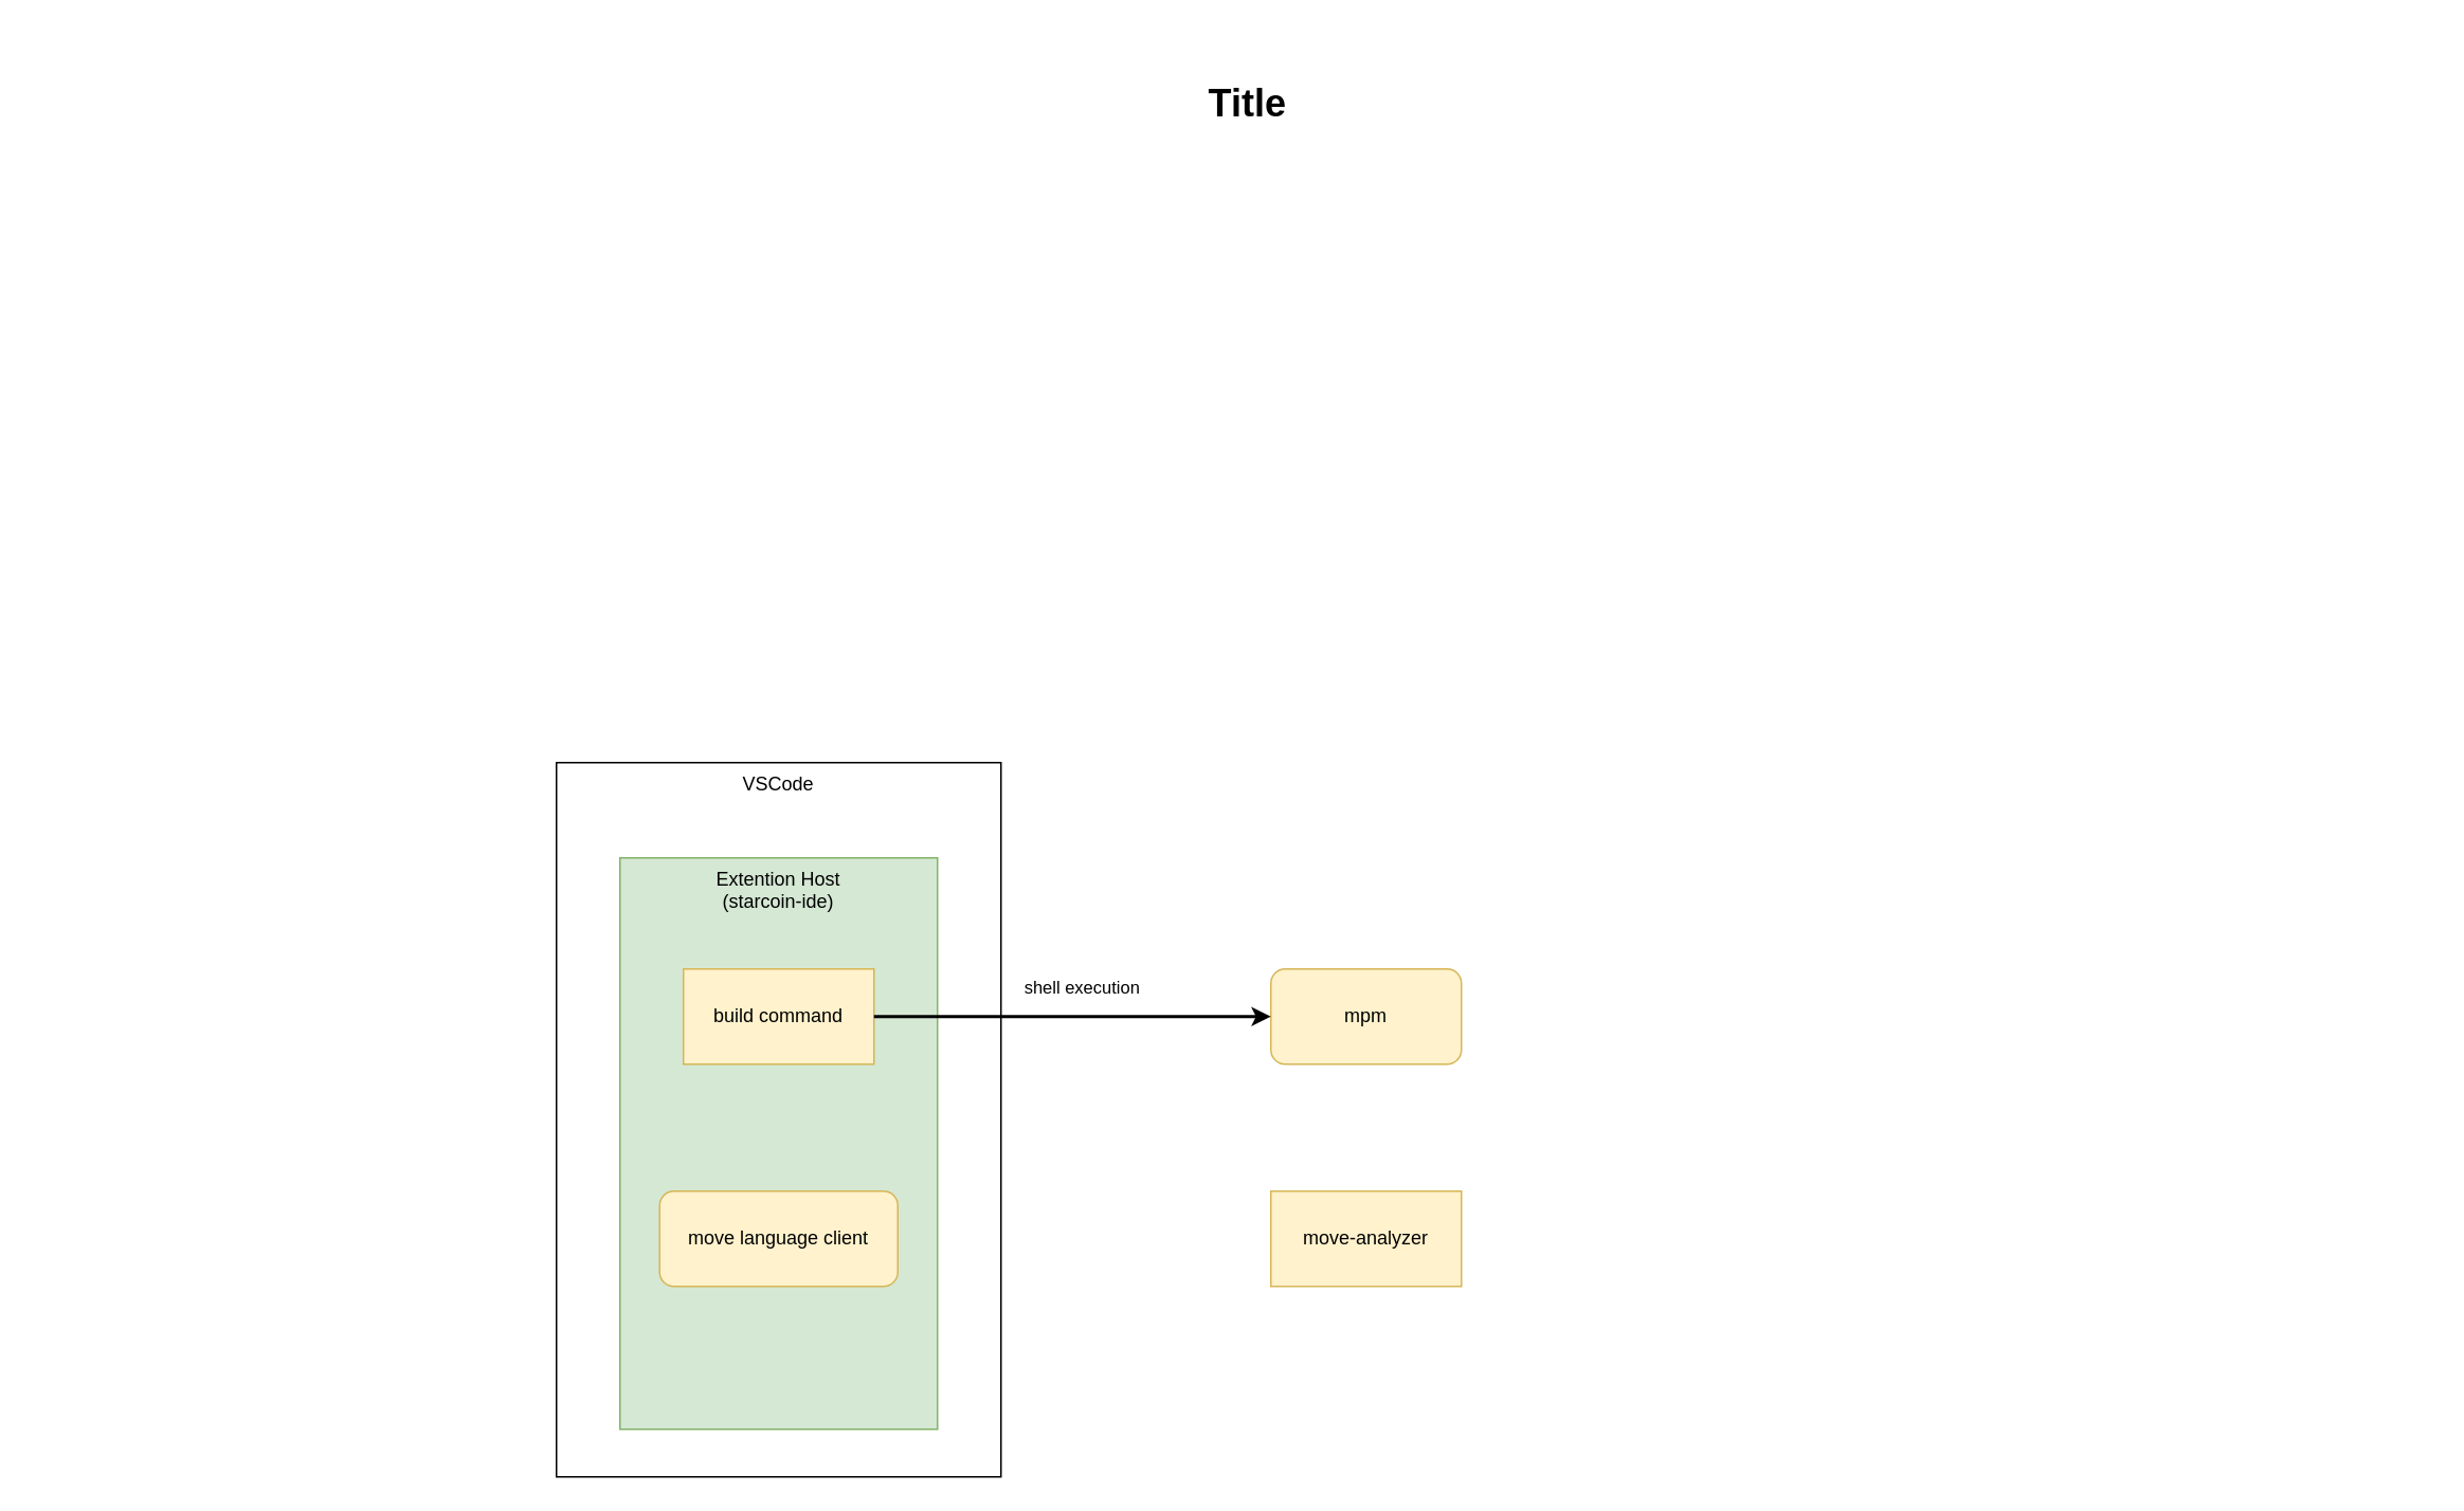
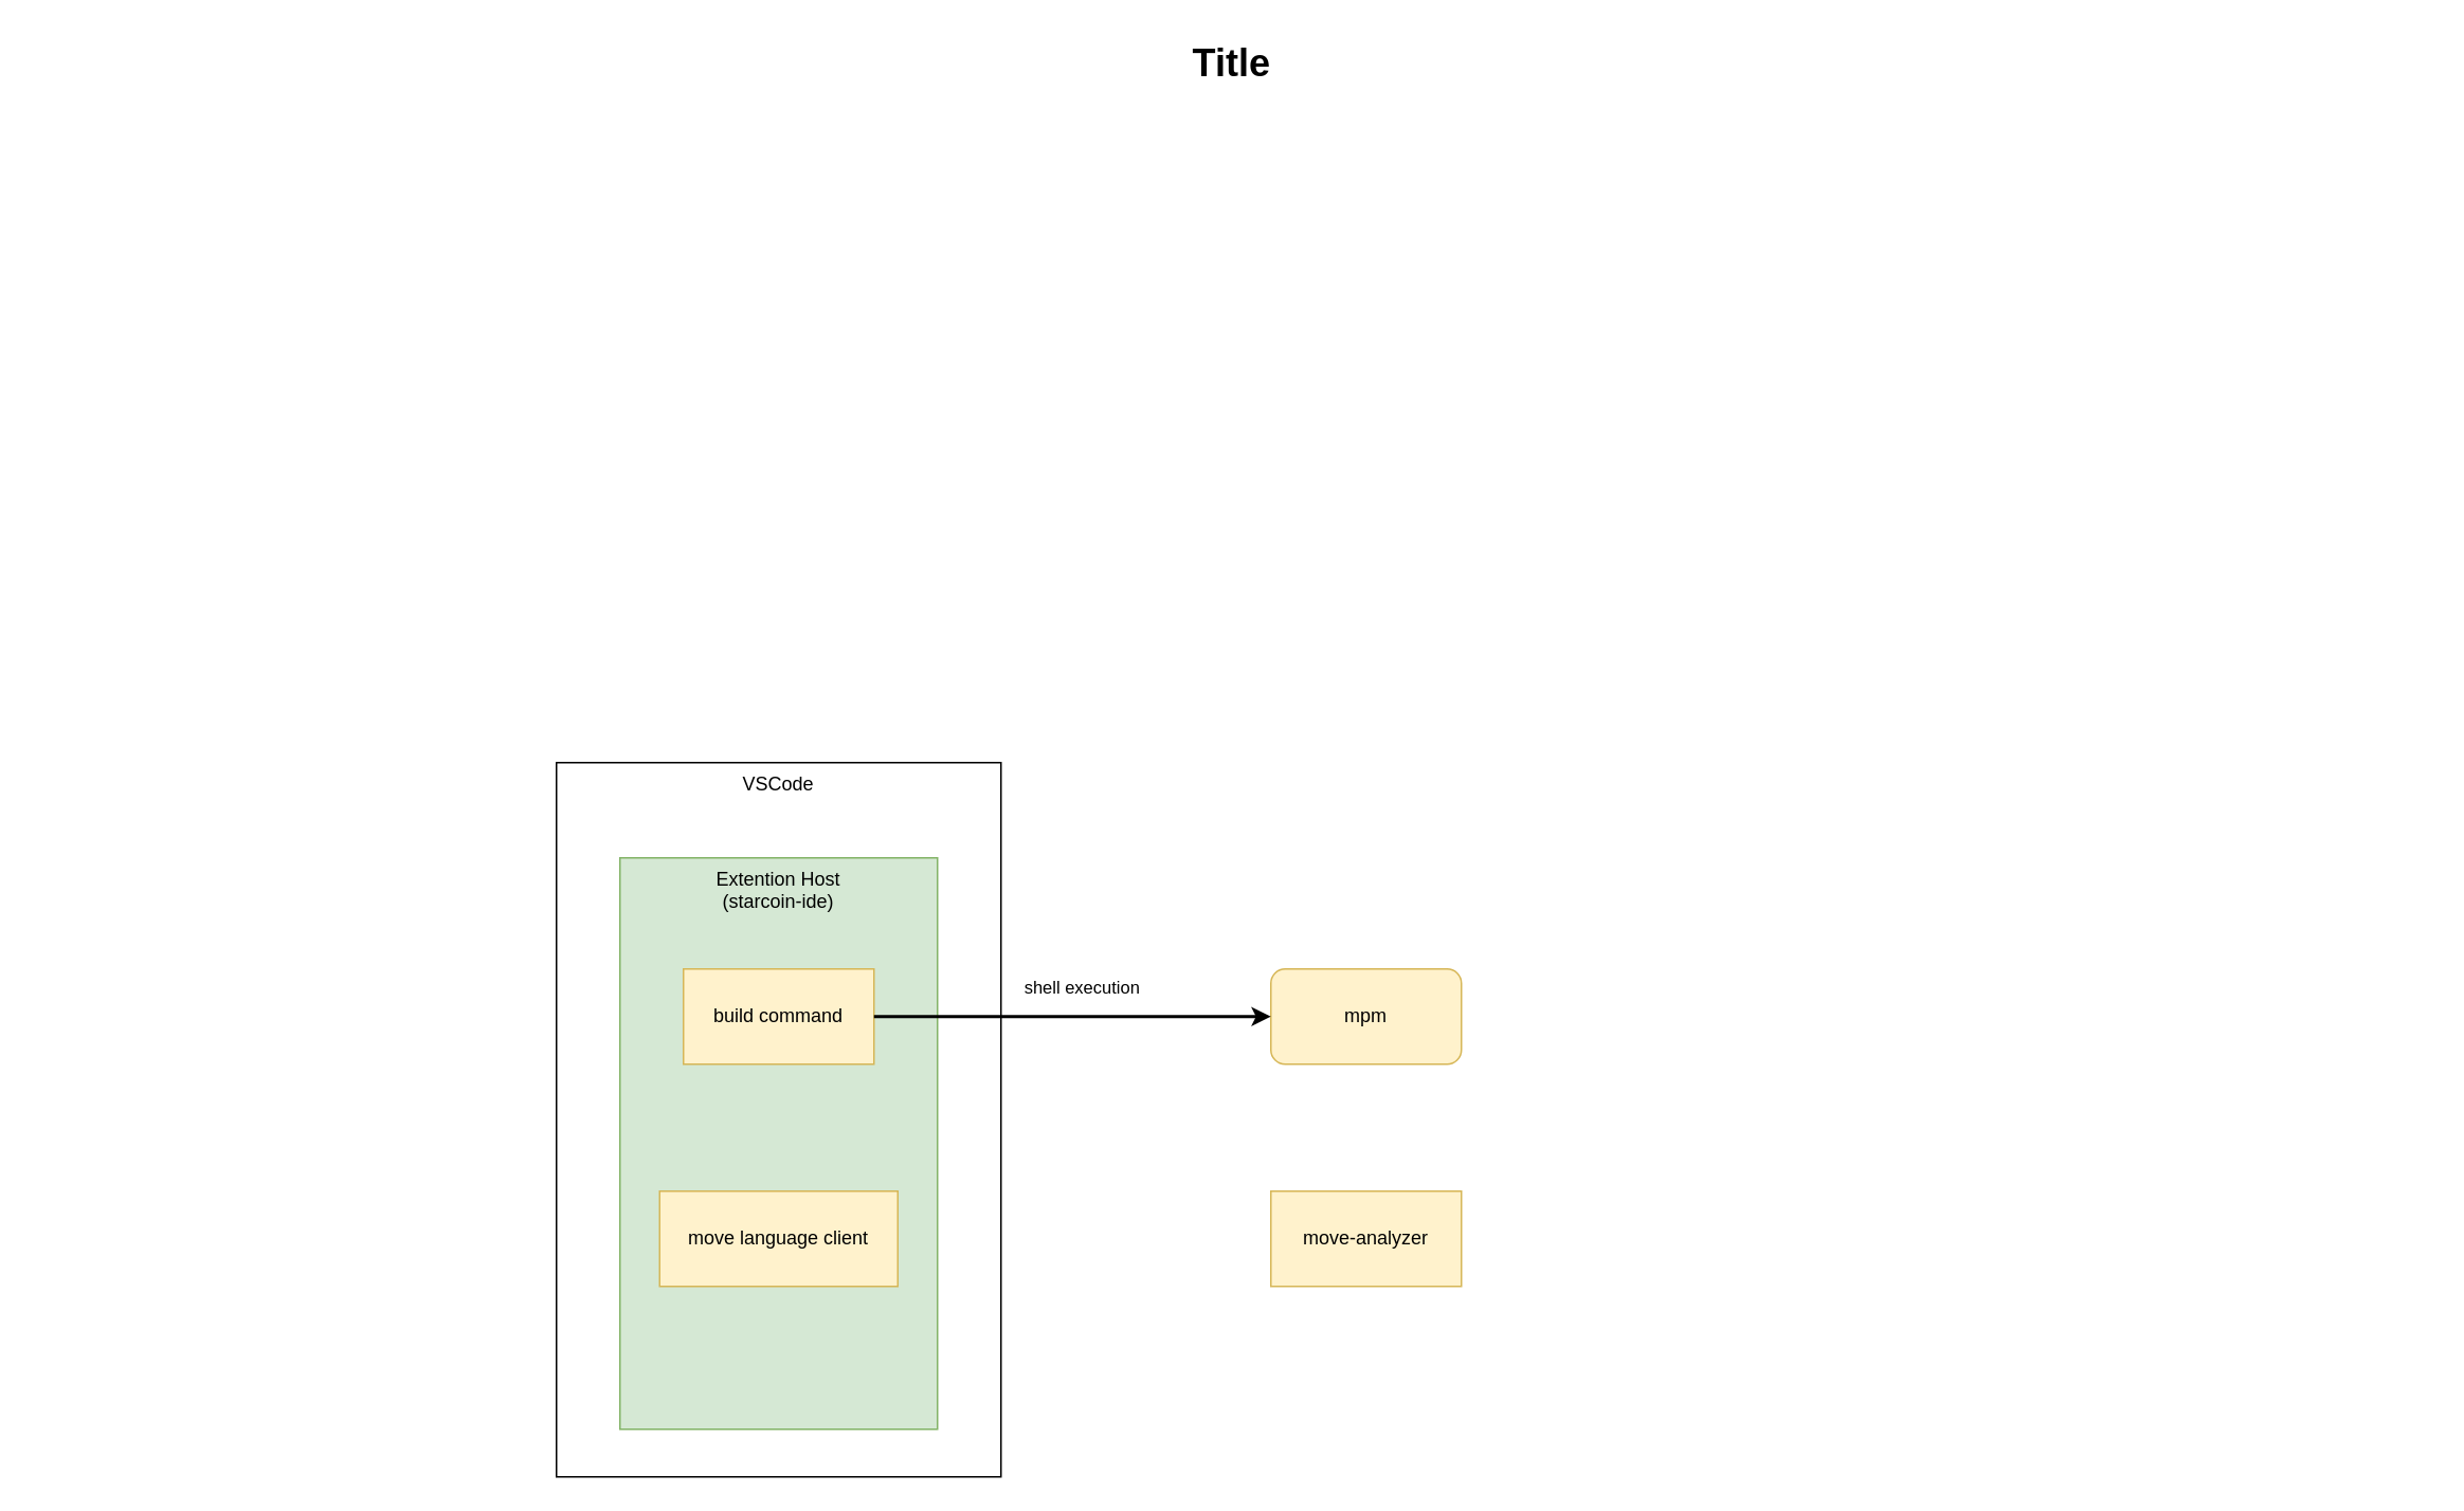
  <mxCell id="0" style=";html=1;" />
  <mxCell id="1" style=";html=1;" parent="0" />
- <mxCell id="2" value="Title" style="text;strokeColor=none;fillColor=none;html=1;fontSize=24;fontStyle=1;verticalAlign=middle;align=center;" parent="1" vertex="1"><mxGeometry x="30" y="45" width="1510" height="40" as="geometry" /></mxCell>
+ <mxCell id="2" value="Title" style="text;strokeColor=none;fillColor=none;html=1;fontSize=24;fontStyle=1;verticalAlign=middle;align=center;" parent="1" vertex="1"><mxGeometry x="20" y="20" width="1510" height="40" as="geometry" /></mxCell>
  <mxCell id="3" value="VSCode" style="rounded=0;whiteSpace=wrap;html=1;verticalAlign=top;" vertex="1" parent="1"><mxGeometry x="350" y="480" width="280" height="450" as="geometry" /></mxCell>
  <mxCell id="4" value="Extention Host &lt;br&gt;(starcoin-ide)" style="rounded=0;whiteSpace=wrap;html=1;verticalAlign=top;fillColor=#d5e8d4;strokeColor=#82b366;" vertex="1" parent="1"><mxGeometry x="390" y="540" width="200" height="360" as="geometry" /></mxCell>
  <mxCell id="5" value="mpm" style="whiteSpace=wrap;html=1;fillColor=#fff2cc;strokeColor=#d6b656;rounded=1;" vertex="1" parent="1"><mxGeometry x="800" y="610" width="120" height="60" as="geometry" /></mxCell>
  <mxCell id="6" value="move-analyzer" style="rounded=0;whiteSpace=wrap;html=1;fillColor=#fff2cc;strokeColor=#d6b656;" vertex="1" parent="1"><mxGeometry x="800" y="750" width="120" height="60" as="geometry" /></mxCell>
  <mxCell id="7" value="build command" style="rounded=0;whiteSpace=wrap;html=1;fillColor=#fff2cc;strokeColor=#d6b656;" vertex="1" parent="1"><mxGeometry x="430" y="610" width="120" height="60" as="geometry" /></mxCell>
- <mxCell id="8" value="move language client" style="whiteSpace=wrap;html=1;fillColor=#fff2cc;strokeColor=#d6b656;rounded=1;" vertex="1" parent="1"><mxGeometry x="415" y="750" width="150" height="60" as="geometry" /></mxCell>
+ <mxCell id="8" value="move language client" style="rounded=0;whiteSpace=wrap;html=1;fillColor=#fff2cc;strokeColor=#d6b656;" vertex="1" parent="1"><mxGeometry x="415" y="750" width="150" height="60" as="geometry" /></mxCell>
  <mxCell id="9" value="" style="endArrow=classic;html=1;rounded=0;exitX=1;exitY=0.5;exitDx=0;exitDy=0;entryX=0;entryY=0.5;entryDx=0;entryDy=0;strokeWidth=2;" edge="1" parent="1" source="7" target="5"><mxGeometry width="50" height="50" relative="1" as="geometry"><mxPoint x="750" y="590" as="sourcePoint" /><mxPoint x="800" y="540" as="targetPoint" /></mxGeometry></mxCell>
  <mxCell id="10" value="shell execution" style="edgeLabel;html=1;align=center;verticalAlign=middle;resizable=0;points=[];" vertex="1" connectable="0" parent="9"><mxGeometry x="0.079" y="2" relative="1" as="geometry"><mxPoint x="-5" y="-17" as="offset" /></mxGeometry></mxCell>
